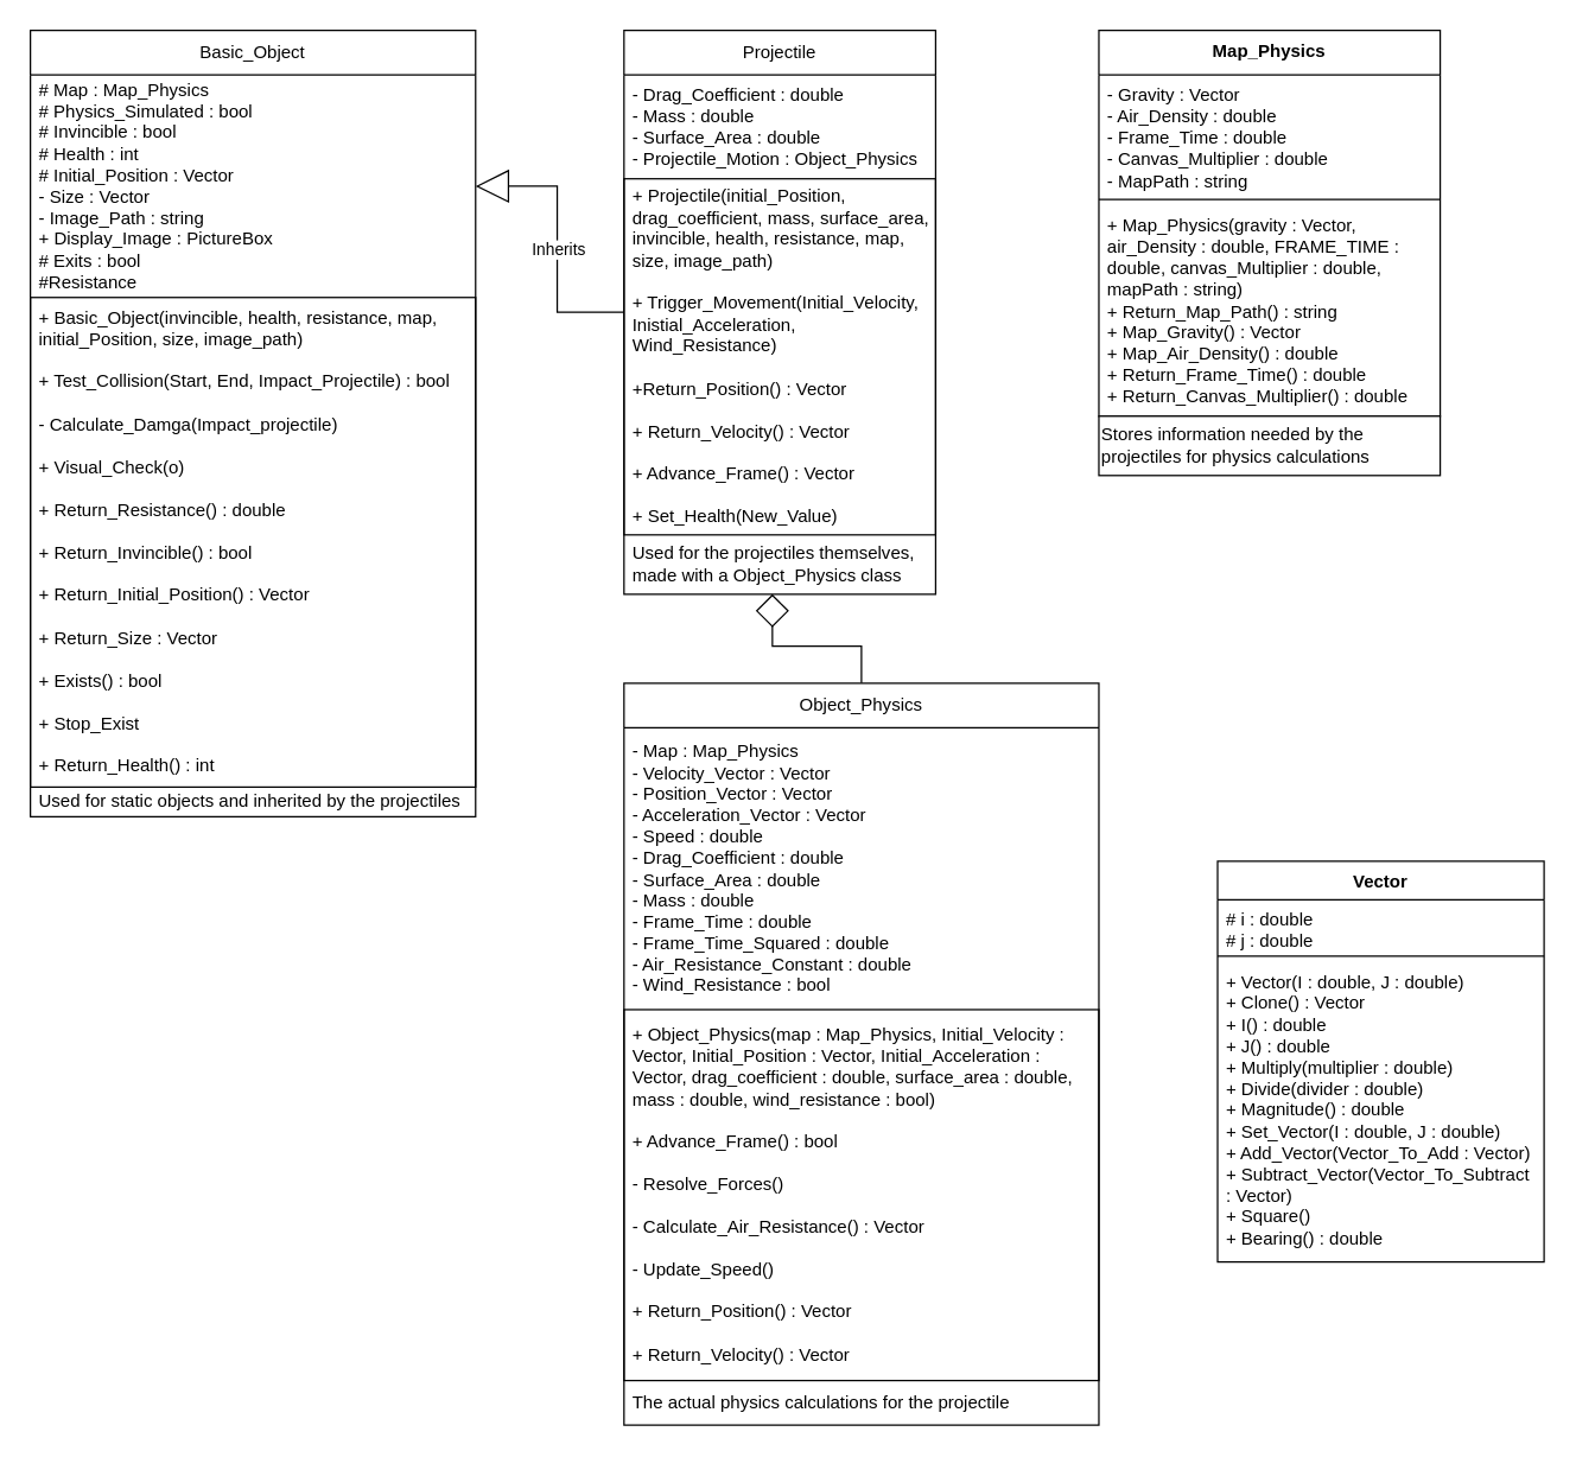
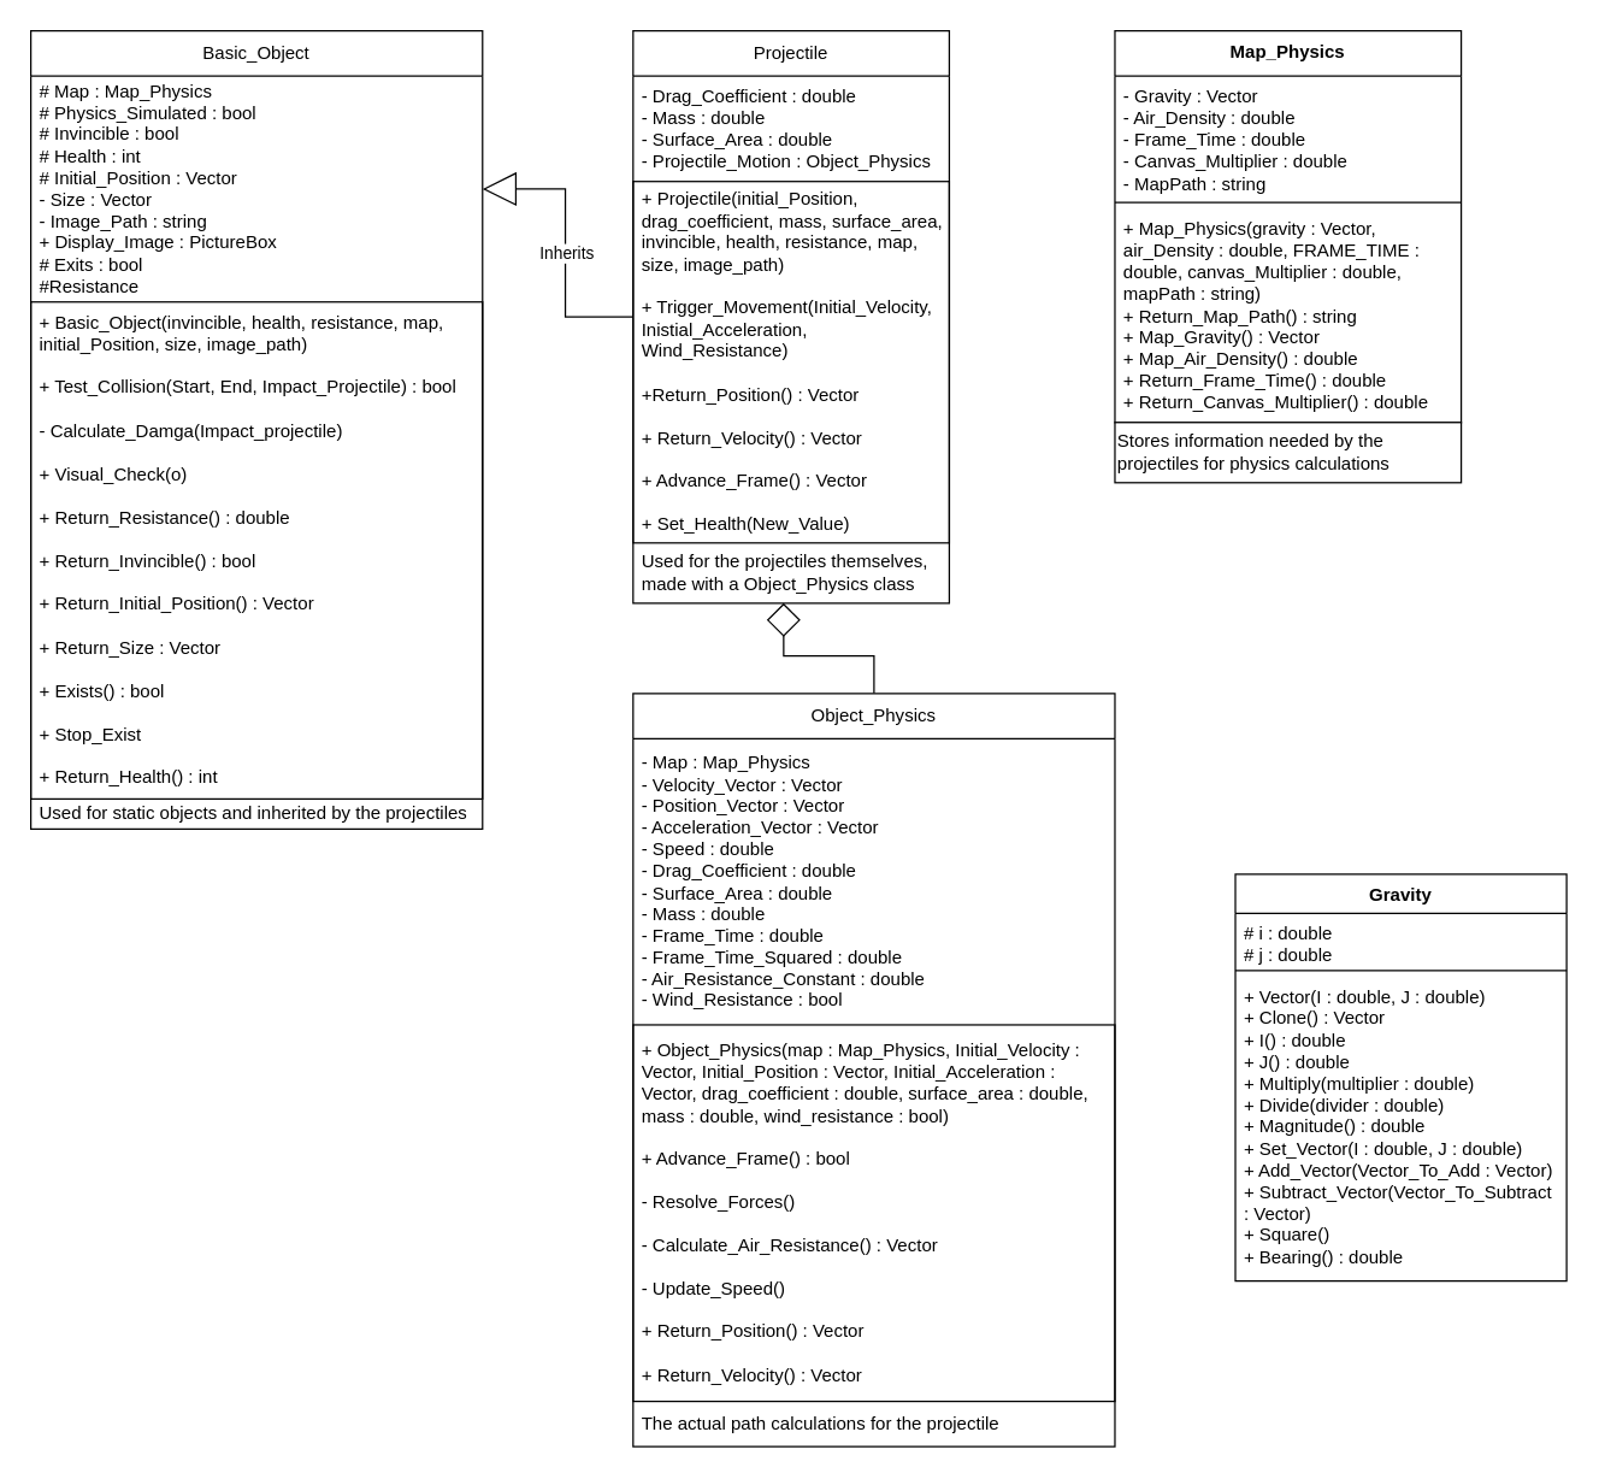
  <mxCell id="0" />
  <mxCell id="1" parent="0" />
  <mxCell id="2" value="Basic_Object" style="swimlane;fontStyle=0;childLayout=stackLayout;horizontal=1;startSize=30;horizontalStack=0;resizeParent=1;resizeParentMax=0;resizeLast=0;collapsible=1;marginBottom=0;whiteSpace=wrap;html=1;" vertex="1" parent="1"><mxGeometry x="20" y="20" width="300" height="530" as="geometry" /></mxCell>
  <mxCell id="3" value="# Map : Map_Physics&lt;br&gt;# Physics_Simulated : bool&lt;br&gt;# Invincible : bool&lt;br&gt;# Health : int&lt;br&gt;# Initial_Position : Vector&lt;br&gt;- Size : Vector&lt;br&gt;- Image_Path : string&lt;br&gt;+ Display_Image : PictureBox&lt;br&gt;# Exits : bool&lt;br&gt;#Resistance" style="text;strokeColor=none;fillColor=none;align=left;verticalAlign=middle;spacingLeft=4;spacingRight=4;overflow=hidden;points=[[0,0.5],[1,0.5]];portConstraint=eastwest;rotatable=0;whiteSpace=wrap;html=1;" vertex="1" parent="2"><mxGeometry y="30" width="300" height="150" as="geometry" /></mxCell>
  <mxCell id="4" value="+ Basic_Object(invincible, health, resistance, map, initial_Position, size, image_path)&lt;br&gt;&lt;br&gt;+ Test_Collision(Start, End, Impact_Projectile) : bool&lt;br&gt;&lt;br&gt;- Calculate_Damga(Impact_projectile)&lt;br&gt;&lt;br&gt;+ Visual_Check(o)&lt;br&gt;&lt;br&gt;+ Return_Resistance() : double&lt;br&gt;&lt;br&gt;+ Return_Invincible() : bool&lt;br&gt;&lt;br&gt;+ Return_Initial_Position() : Vector&lt;br&gt;&lt;br&gt;+ Return_Size : Vector&lt;br&gt;&lt;br&gt;+ Exists() : bool&lt;br&gt;&lt;br&gt;+ Stop_Exist&lt;br&gt;&lt;br&gt;+ Return_Health() : int" style="text;strokeColor=default;fillColor=none;align=left;verticalAlign=middle;spacingLeft=4;spacingRight=4;overflow=hidden;points=[[0,0.5],[1,0.5]];portConstraint=eastwest;rotatable=0;whiteSpace=wrap;html=1;perimeterSpacing=1;strokeWidth=1;" vertex="1" parent="2"><mxGeometry y="180" width="300" height="330" as="geometry" /></mxCell>
  <mxCell id="5" value="Used for static objects and inherited by the projectiles" style="text;strokeColor=none;fillColor=none;align=left;verticalAlign=middle;spacingLeft=4;spacingRight=4;overflow=hidden;points=[[0,0.5],[1,0.5]];portConstraint=eastwest;rotatable=0;whiteSpace=wrap;html=1;" vertex="1" parent="2"><mxGeometry y="510" width="300" height="20" as="geometry" /></mxCell>
  <mxCell id="6" style="edgeStyle=orthogonalEdgeStyle;rounded=0;orthogonalLoop=1;jettySize=auto;html=1;endArrow=block;endFill=0;startSize=6;endSize=20;" edge="1" parent="1" source="8" target="3"><mxGeometry relative="1" as="geometry"><mxPoint x="330" y="33" as="targetPoint" /></mxGeometry></mxCell>
  <mxCell id="7" value="Inherits" style="edgeLabel;html=1;align=center;verticalAlign=middle;resizable=0;points=[];" connectable="0" vertex="1" parent="6"><mxGeometry x="0.309" y="-4" relative="1" as="geometry"><mxPoint x="-4" y="33" as="offset" /></mxGeometry></mxCell>
  <mxCell id="8" value="Projectile" style="swimlane;fontStyle=0;childLayout=stackLayout;horizontal=1;startSize=30;horizontalStack=0;resizeParent=1;resizeParentMax=0;resizeLast=0;collapsible=1;marginBottom=0;whiteSpace=wrap;html=1;strokeColor=default;strokeWidth=1;" vertex="1" parent="1"><mxGeometry x="420" y="20" width="210" height="380" as="geometry" /></mxCell>
  <mxCell id="9" value="- Drag_Coefficient : double&lt;br&gt;- Mass : double&lt;br&gt;- Surface_Area : double&lt;br&gt;- Projectile_Motion : Object_Physics" style="text;strokeColor=none;fillColor=none;align=left;verticalAlign=middle;spacingLeft=4;spacingRight=4;overflow=hidden;points=[[0,0.5],[1,0.5]];portConstraint=eastwest;rotatable=0;whiteSpace=wrap;html=1;" vertex="1" parent="8"><mxGeometry y="30" width="210" height="70" as="geometry" /></mxCell>
  <mxCell id="10" value="+ Projectile(initial_Position, drag_coefficient, mass, surface_area, invincible, health, resistance, map, size, image_path)&lt;br&gt;&lt;br&gt;+ Trigger_Movement(Initial_Velocity, Inistial_Acceleration, Wind_Resistance)&lt;br&gt;&lt;br&gt;+Return_Position() : Vector&lt;br&gt;&lt;br&gt;+ Return_Velocity() : Vector&lt;br&gt;&lt;br&gt;+ Advance_Frame() : Vector&lt;br&gt;&lt;br&gt;+ Set_Health(New_Value)" style="text;strokeColor=default;fillColor=none;align=left;verticalAlign=middle;spacingLeft=4;spacingRight=4;overflow=hidden;points=[[0,0.5],[1,0.5]];portConstraint=eastwest;rotatable=0;whiteSpace=wrap;html=1;" vertex="1" parent="8"><mxGeometry y="100" width="210" height="240" as="geometry" /></mxCell>
  <mxCell id="11" value="Used for the projectiles themselves, made with a Object_Physics&amp;nbsp;class" style="text;strokeColor=none;fillColor=none;align=left;verticalAlign=middle;spacingLeft=4;spacingRight=4;overflow=hidden;points=[[0,0.5],[1,0.5]];portConstraint=eastwest;rotatable=0;whiteSpace=wrap;html=1;" vertex="1" parent="8"><mxGeometry y="340" width="210" height="40" as="geometry" /></mxCell>
  <mxCell id="12" style="edgeStyle=orthogonalEdgeStyle;rounded=0;orthogonalLoop=1;jettySize=auto;html=1;entryX=0.476;entryY=1;entryDx=0;entryDy=0;entryPerimeter=0;endArrow=diamond;endFill=0;strokeWidth=1;endSize=20;" edge="1" parent="1" source="13" target="11"><mxGeometry relative="1" as="geometry" /></mxCell>
  <mxCell id="13" value="Object_Physics" style="swimlane;fontStyle=0;childLayout=stackLayout;horizontal=1;startSize=30;horizontalStack=0;resizeParent=1;resizeParentMax=0;resizeLast=0;collapsible=1;marginBottom=0;whiteSpace=wrap;html=1;strokeColor=default;strokeWidth=1;" vertex="1" parent="1"><mxGeometry x="420" y="460" width="320" height="500" as="geometry" /></mxCell>
  <mxCell id="14" value="- Map : Map_Physics&lt;br&gt;- Velocity_Vector : Vector&lt;br&gt;- Position_Vector : Vector&lt;br&gt;- Acceleration_Vector : Vector&lt;br&gt;- Speed : double&lt;br&gt;- Drag_Coefficient : double&lt;br&gt;- Surface_Area : double&lt;br&gt;- Mass : double&lt;br&gt;- Frame_Time : double&lt;br&gt;- Frame_Time_Squared : double&lt;br&gt;- Air_Resistance_Constant : double&lt;br&gt;- Wind_Resistance : bool" style="text;strokeColor=none;fillColor=none;align=left;verticalAlign=middle;spacingLeft=4;spacingRight=4;overflow=hidden;points=[[0,0.5],[1,0.5]];portConstraint=eastwest;rotatable=0;whiteSpace=wrap;html=1;" vertex="1" parent="13"><mxGeometry y="30" width="320" height="190" as="geometry" /></mxCell>
  <mxCell id="15" value="+ Object_Physics(map : Map_Physics, Initial_Velocity : Vector, Initial_Position : Vector, Initial_Acceleration : Vector, drag_coefficient : double, surface_area : double, mass : double, wind_resistance : bool)&lt;br&gt;&lt;br&gt;+ Advance_Frame() : bool&lt;br&gt;&lt;br&gt;- Resolve_Forces()&lt;br&gt;&lt;br&gt;- Calculate_Air_Resistance() : Vector&lt;br&gt;&lt;br&gt;- Update_Speed()&lt;br&gt;&lt;br&gt;+ Return_Position() : Vector&lt;br&gt;&lt;br&gt;+ Return_Velocity() : Vector" style="text;strokeColor=default;fillColor=none;align=left;verticalAlign=middle;spacingLeft=4;spacingRight=4;overflow=hidden;points=[[0,0.5],[1,0.5]];portConstraint=eastwest;rotatable=0;whiteSpace=wrap;html=1;" vertex="1" parent="13"><mxGeometry y="220" width="320" height="250" as="geometry" /></mxCell>
- <mxCell id="16" value="The actual physics calculations for the projectile" style="text;strokeColor=none;fillColor=none;align=left;verticalAlign=middle;spacingLeft=4;spacingRight=4;overflow=hidden;points=[[0,0.5],[1,0.5]];portConstraint=eastwest;rotatable=0;whiteSpace=wrap;html=1;" vertex="1" parent="13"><mxGeometry y="470" width="320" height="30" as="geometry" /></mxCell>
+ <mxCell id="16" value="The actual path calculations for the projectile" style="text;strokeColor=none;fillColor=none;align=left;verticalAlign=middle;spacingLeft=4;spacingRight=4;overflow=hidden;points=[[0,0.5],[1,0.5]];portConstraint=eastwest;rotatable=0;whiteSpace=wrap;html=1;" vertex="1" parent="13"><mxGeometry y="470" width="320" height="30" as="geometry" /></mxCell>
  <mxCell id="17" value="Map_Physics" style="swimlane;fontStyle=1;align=center;verticalAlign=top;childLayout=stackLayout;horizontal=1;startSize=30;horizontalStack=0;resizeParent=1;resizeParentMax=0;resizeLast=0;collapsible=1;marginBottom=0;whiteSpace=wrap;html=1;" vertex="1" parent="1"><mxGeometry x="740" y="20" width="230" height="260" as="geometry" /></mxCell>
  <mxCell id="18" value="- Gravity : Vector&lt;br&gt;- Air_Density : double&lt;br&gt;- Frame_Time : double&lt;br&gt;- Canvas_Multiplier : double&lt;br&gt;- MapPath : string" style="text;strokeColor=none;fillColor=none;align=left;verticalAlign=top;spacingLeft=4;spacingRight=4;overflow=hidden;rotatable=0;points=[[0,0.5],[1,0.5]];portConstraint=eastwest;whiteSpace=wrap;html=1;" vertex="1" parent="17"><mxGeometry y="30" width="230" height="80" as="geometry" /></mxCell>
  <mxCell id="19" value="" style="line;strokeWidth=1;fillColor=none;align=left;verticalAlign=middle;spacingTop=-1;spacingLeft=3;spacingRight=3;rotatable=0;labelPosition=right;points=[];portConstraint=eastwest;strokeColor=inherit;" vertex="1" parent="17"><mxGeometry y="110" width="230" height="8" as="geometry" /></mxCell>
  <mxCell id="20" value="+ Map_Physics(gravity : Vector, air_Density : double, FRAME_TIME : double, canvas_Multiplier : double, mapPath : string)&lt;br&gt;+ Return_Map_Path() : string&lt;br&gt;+ Map_Gravity() : Vector&lt;br&gt;+ Map_Air_Density() : double&lt;br&gt;+ Return_Frame_Time() : double&lt;br&gt;+ Return_Canvas_Multiplier() : double" style="text;strokeColor=none;fillColor=none;align=left;verticalAlign=top;spacingLeft=4;spacingRight=4;overflow=hidden;rotatable=0;points=[[0,0.5],[1,0.5]];portConstraint=eastwest;whiteSpace=wrap;html=1;" vertex="1" parent="17"><mxGeometry y="118" width="230" height="142" as="geometry" /></mxCell>
  <mxCell id="21" value="Stores information needed by the projectiles for physics calculations" style="rounded=0;whiteSpace=wrap;html=1;align=left;" vertex="1" parent="1"><mxGeometry x="740" y="280" width="230" height="40" as="geometry" /></mxCell>
- <mxCell id="22" value="Vector" style="swimlane;fontStyle=1;align=center;verticalAlign=top;childLayout=stackLayout;horizontal=1;startSize=26;horizontalStack=0;resizeParent=1;resizeParentMax=0;resizeLast=0;collapsible=1;marginBottom=0;whiteSpace=wrap;html=1;" vertex="1" parent="1"><mxGeometry x="820" y="580" width="220" height="270" as="geometry" /></mxCell>
+ <mxCell id="22" value="Gravity" style="swimlane;fontStyle=1;align=center;verticalAlign=top;childLayout=stackLayout;horizontal=1;startSize=26;horizontalStack=0;resizeParent=1;resizeParentMax=0;resizeLast=0;collapsible=1;marginBottom=0;whiteSpace=wrap;html=1;" vertex="1" parent="1"><mxGeometry x="820" y="580" width="220" height="270" as="geometry" /></mxCell>
  <mxCell id="23" value="# i : double&lt;br&gt;# j : double" style="text;strokeColor=none;fillColor=none;align=left;verticalAlign=top;spacingLeft=4;spacingRight=4;overflow=hidden;rotatable=0;points=[[0,0.5],[1,0.5]];portConstraint=eastwest;whiteSpace=wrap;html=1;" vertex="1" parent="22"><mxGeometry y="26" width="220" height="34" as="geometry" /></mxCell>
  <mxCell id="24" value="" style="line;strokeWidth=1;fillColor=none;align=left;verticalAlign=middle;spacingTop=-1;spacingLeft=3;spacingRight=3;rotatable=0;labelPosition=right;points=[];portConstraint=eastwest;strokeColor=inherit;" vertex="1" parent="22"><mxGeometry y="60" width="220" height="8" as="geometry" /></mxCell>
  <mxCell id="25" value="+ Vector(I : double, J : double)&lt;br&gt;+ Clone() : Vector&lt;br&gt;+ I() : double&lt;br&gt;+ J() : double&lt;br&gt;+ Multiply(multiplier : double)&lt;br&gt;+ Divide(divider : double)&lt;br&gt;+ Magnitude() : double&lt;br&gt;+ Set_Vector(I : double, J : double)&lt;br&gt;+ Add_Vector(Vector_To_Add : Vector)&lt;br&gt;+ Subtract_Vector(Vector_To_Subtract : Vector)&lt;br&gt;+ Square()&lt;br&gt;+ Bearing() : double" style="text;strokeColor=none;fillColor=none;align=left;verticalAlign=top;spacingLeft=4;spacingRight=4;overflow=hidden;rotatable=0;points=[[0,0.5],[1,0.5]];portConstraint=eastwest;whiteSpace=wrap;html=1;" vertex="1" parent="22"><mxGeometry y="68" width="220" height="202" as="geometry" /></mxCell>
